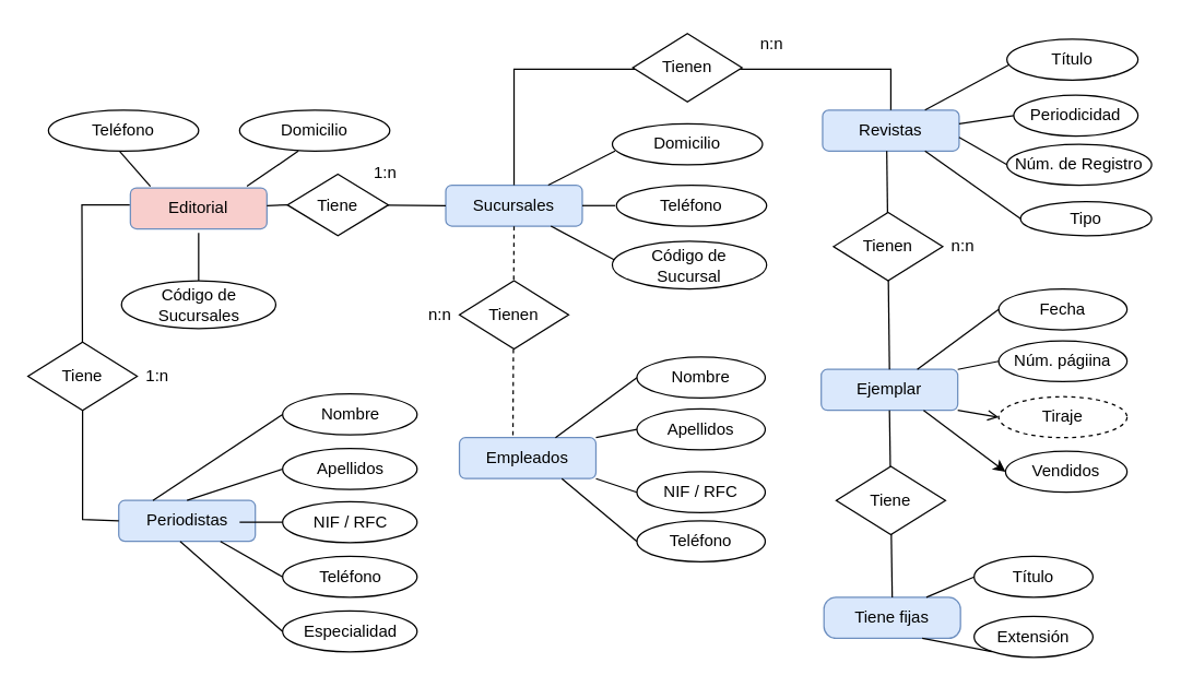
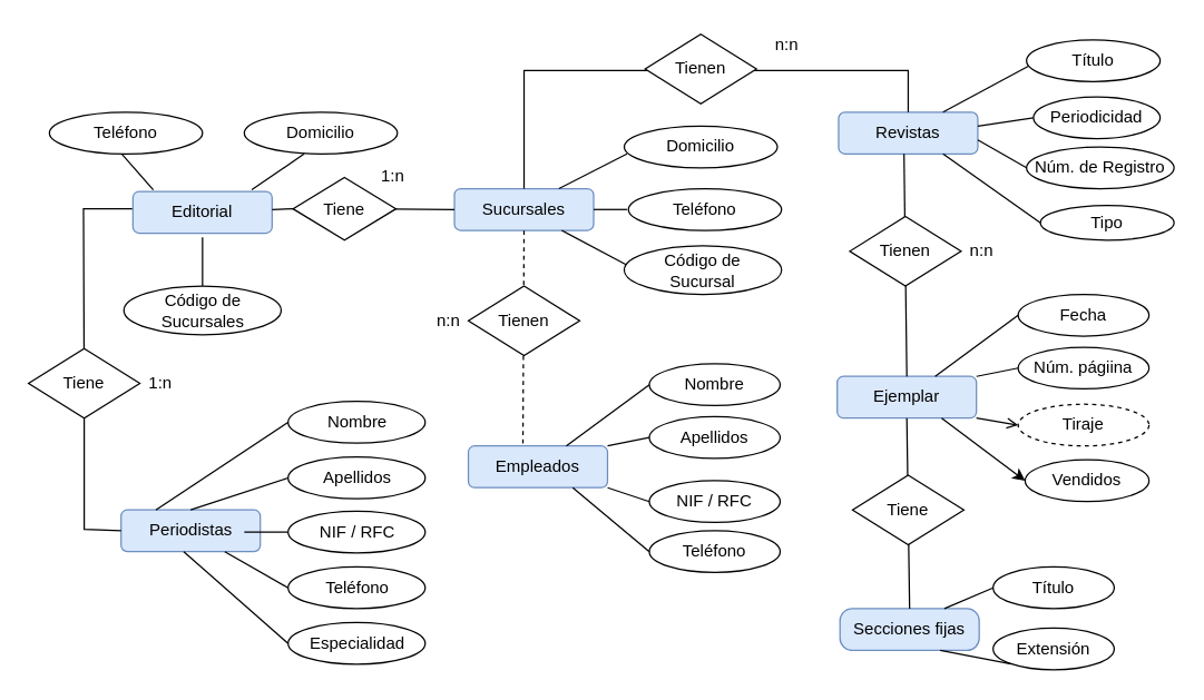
  <mxCell id="0" />
  <mxCell id="1" parent="0" />
  <mxCell id="2" value="Sucursales" style="rounded=1;whiteSpace=wrap;html=1;fillColor=#dae8fc;strokeColor=#6c8ebf;" vertex="1" parent="1"><mxGeometry x="326" y="135" width="100" height="30" as="geometry" /></mxCell>
  <mxCell id="3" value="" style="endArrow=none;html=1;rounded=0;entryX=0;entryY=0.5;entryDx=0;entryDy=0;" edge="1" parent="1" source="51" target="2"><mxGeometry width="50" height="50" relative="1" as="geometry"><mxPoint x="195" y="150" as="sourcePoint" /><mxPoint x="320" y="150" as="targetPoint" /></mxGeometry></mxCell>
  <mxCell id="4" value="" style="endArrow=none;html=1;rounded=0;exitX=0.5;exitY=0;exitDx=0;exitDy=0;" edge="1" parent="1"><mxGeometry width="50" height="50" relative="1" as="geometry"><mxPoint x="145" y="210" as="sourcePoint" /><mxPoint x="145" y="170" as="targetPoint" /></mxGeometry></mxCell>
  <mxCell id="5" style="edgeStyle=none;rounded=0;orthogonalLoop=1;jettySize=auto;html=1;entryX=0.5;entryY=0;entryDx=0;entryDy=0;" edge="1" parent="1"><mxGeometry relative="1" as="geometry"><mxPoint x="145" y="210" as="sourcePoint" /><mxPoint x="145" y="210" as="targetPoint" /></mxGeometry></mxCell>
  <mxCell id="6" value="" style="endArrow=none;html=1;rounded=0;exitX=0;exitY=0;exitDx=0;exitDy=0;entryX=0.25;entryY=1;entryDx=0;entryDy=0;" edge="1" parent="1"><mxGeometry width="50" height="50" relative="1" as="geometry"><mxPoint x="109.645" y="135.858" as="sourcePoint" /><mxPoint x="87" y="110" as="targetPoint" /></mxGeometry></mxCell>
  <mxCell id="7" value="" style="endArrow=none;html=1;rounded=0;entryX=0;entryY=0.5;entryDx=0;entryDy=0;exitX=0.75;exitY=0;exitDx=0;exitDy=0;" edge="1" parent="1" source="2"><mxGeometry width="50" height="50" relative="1" as="geometry"><mxPoint x="411" y="130" as="sourcePoint" /><mxPoint x="450" y="110" as="targetPoint" /></mxGeometry></mxCell>
  <mxCell id="8" value="" style="endArrow=none;html=1;rounded=0;entryX=0;entryY=0.5;entryDx=0;entryDy=0;exitX=0.75;exitY=0;exitDx=0;exitDy=0;" edge="1" parent="1"><mxGeometry width="50" height="50" relative="1" as="geometry"><mxPoint x="426" y="150" as="sourcePoint" /><mxPoint x="450" y="150" as="targetPoint" /></mxGeometry></mxCell>
  <mxCell id="9" value="" style="endArrow=none;html=1;rounded=0;entryX=0;entryY=0.5;entryDx=0;entryDy=0;" edge="1" parent="1"><mxGeometry width="50" height="50" relative="1" as="geometry"><mxPoint x="403" y="165" as="sourcePoint" /><mxPoint x="450" y="190" as="targetPoint" /></mxGeometry></mxCell>
  <mxCell id="10" value="" style="endArrow=none;html=1;rounded=0;entryX=0.5;entryY=1;entryDx=0;entryDy=0;exitX=1;exitY=0;exitDx=0;exitDy=0;" edge="1" parent="1"><mxGeometry width="50" height="50" relative="1" as="geometry"><mxPoint x="180.355" y="135.858" as="sourcePoint" /><mxPoint x="218" y="110" as="targetPoint" /></mxGeometry></mxCell>
- <mxCell id="11" value="Editorial" style="rounded=1;whiteSpace=wrap;html=1;fillColor=#f8cecc;strokeColor=#6c8ebf;" vertex="1" parent="1"><mxGeometry x="95" y="137" width="100" height="30" as="geometry" /></mxCell>
+ <mxCell id="11" value="Editorial" style="rounded=1;whiteSpace=wrap;html=1;fillColor=#dae8fc;strokeColor=#6c8ebf;" vertex="1" parent="1"><mxGeometry x="95" y="137" width="100" height="30" as="geometry" /></mxCell>
  <mxCell id="12" value="Teléfono" style="ellipse;whiteSpace=wrap;html=1;" vertex="1" parent="1"><mxGeometry x="35" y="80" width="110" height="30" as="geometry" /></mxCell>
  <mxCell id="13" value="Domicilio" style="ellipse;whiteSpace=wrap;html=1;" vertex="1" parent="1"><mxGeometry x="175" y="80" width="110" height="30" as="geometry" /></mxCell>
  <mxCell id="14" value="Código de Sucursales" style="ellipse;whiteSpace=wrap;html=1;" vertex="1" parent="1"><mxGeometry x="88.5" y="205" width="113" height="35" as="geometry" /></mxCell>
  <mxCell id="15" value="Domicilio" style="ellipse;whiteSpace=wrap;html=1;" vertex="1" parent="1"><mxGeometry x="448" y="90" width="110" height="30" as="geometry" /></mxCell>
  <mxCell id="16" value="Teléfono" style="ellipse;whiteSpace=wrap;html=1;" vertex="1" parent="1"><mxGeometry x="451" y="135" width="110" height="30" as="geometry" /></mxCell>
  <mxCell id="17" value="Código de &lt;br&gt;Sucursal" style="ellipse;whiteSpace=wrap;html=1;" vertex="1" parent="1"><mxGeometry x="448" y="176" width="113" height="35" as="geometry" /></mxCell>
  <mxCell id="18" value="Revistas" style="rounded=1;whiteSpace=wrap;html=1;fillColor=#dae8fc;strokeColor=#6c8ebf;" vertex="1" parent="1"><mxGeometry x="602" y="80" width="100" height="30" as="geometry" /></mxCell>
  <mxCell id="19" value="" style="endArrow=none;html=1;rounded=0;exitX=0.75;exitY=0;exitDx=0;exitDy=0;entryX=0;entryY=0.5;entryDx=0;entryDy=0;" edge="1" parent="1" source="18"><mxGeometry width="50" height="50" relative="1" as="geometry"><mxPoint x="692" y="90" as="sourcePoint" /><mxPoint x="742" y="45" as="targetPoint" /></mxGeometry></mxCell>
  <mxCell id="20" value="" style="endArrow=none;html=1;rounded=0;exitX=0.75;exitY=1;exitDx=0;exitDy=0;entryX=0;entryY=0.5;entryDx=0;entryDy=0;" edge="1" parent="1" source="18" target="24"><mxGeometry width="50" height="50" relative="1" as="geometry"><mxPoint x="652" y="150" as="sourcePoint" /><mxPoint x="744" y="157.5" as="targetPoint" /></mxGeometry></mxCell>
  <mxCell id="21" value="Título" style="ellipse;whiteSpace=wrap;html=1;" vertex="1" parent="1"><mxGeometry x="737" y="28" width="96" height="30" as="geometry" /></mxCell>
  <mxCell id="22" value="Núm. de Registro" style="ellipse;whiteSpace=wrap;html=1;" vertex="1" parent="1"><mxGeometry x="737" y="105" width="106" height="30" as="geometry" /></mxCell>
  <mxCell id="23" value="Periodicidad" style="ellipse;whiteSpace=wrap;html=1;" vertex="1" parent="1"><mxGeometry x="742" y="69" width="91" height="30" as="geometry" /></mxCell>
  <mxCell id="24" value="Tipo" style="ellipse;whiteSpace=wrap;html=1;" vertex="1" parent="1"><mxGeometry x="747" y="147" width="96" height="25" as="geometry" /></mxCell>
  <mxCell id="25" value="" style="endArrow=none;html=1;rounded=0;entryX=0;entryY=0.5;entryDx=0;entryDy=0;" edge="1" parent="1" target="23"><mxGeometry width="50" height="50" relative="1" as="geometry"><mxPoint x="702" y="90" as="sourcePoint" /><mxPoint x="732" y="90" as="targetPoint" /></mxGeometry></mxCell>
  <mxCell id="26" value="" style="endArrow=none;html=1;rounded=0;entryX=0;entryY=0.5;entryDx=0;entryDy=0;" edge="1" parent="1" target="22"><mxGeometry width="50" height="50" relative="1" as="geometry"><mxPoint x="702" y="100" as="sourcePoint" /><mxPoint x="742" y="119" as="targetPoint" /></mxGeometry></mxCell>
  <mxCell id="27" value="Nombre" style="ellipse;whiteSpace=wrap;html=1;" vertex="1" parent="1"><mxGeometry x="206.5" y="288" width="98.5" height="30" as="geometry" /></mxCell>
  <mxCell id="28" value="Apellidos" style="ellipse;whiteSpace=wrap;html=1;" vertex="1" parent="1"><mxGeometry x="206.5" y="328" width="98.5" height="30" as="geometry" /></mxCell>
  <mxCell id="29" value="NIF / RFC" style="ellipse;whiteSpace=wrap;html=1;" vertex="1" parent="1"><mxGeometry x="206.5" y="367" width="98.5" height="30" as="geometry" /></mxCell>
  <mxCell id="30" value="Teléfono" style="ellipse;whiteSpace=wrap;html=1;" vertex="1" parent="1"><mxGeometry x="206.5" y="407" width="98.5" height="30" as="geometry" /></mxCell>
  <mxCell id="31" value="Especialidad" style="ellipse;whiteSpace=wrap;html=1;" vertex="1" parent="1"><mxGeometry x="206.5" y="447" width="98.5" height="30" as="geometry" /></mxCell>
  <mxCell id="32" value="Nombre" style="ellipse;whiteSpace=wrap;html=1;" vertex="1" parent="1"><mxGeometry x="466" y="261" width="94" height="30" as="geometry" /></mxCell>
  <mxCell id="33" value="Apellidos" style="ellipse;whiteSpace=wrap;html=1;" vertex="1" parent="1"><mxGeometry x="466" y="299" width="94" height="30" as="geometry" /></mxCell>
  <mxCell id="34" value="NIF / RFC" style="ellipse;whiteSpace=wrap;html=1;" vertex="1" parent="1"><mxGeometry x="466" y="345" width="94" height="30" as="geometry" /></mxCell>
  <mxCell id="35" value="Teléfono" style="ellipse;whiteSpace=wrap;html=1;" vertex="1" parent="1"><mxGeometry x="466" y="381" width="94" height="30" as="geometry" /></mxCell>
  <mxCell id="36" value="Empleados" style="rounded=1;whiteSpace=wrap;html=1;fillColor=#dae8fc;strokeColor=#6c8ebf;" vertex="1" parent="1"><mxGeometry x="336" y="320" width="100" height="30" as="geometry" /></mxCell>
  <mxCell id="37" value="Periodistas" style="rounded=1;whiteSpace=wrap;html=1;fillColor=#dae8fc;strokeColor=#6c8ebf;" vertex="1" parent="1"><mxGeometry x="86.5" y="366" width="100" height="30" as="geometry" /></mxCell>
- <mxCell id="38" value="Tiene fijas" style="rounded=1;whiteSpace=wrap;html=1;fillColor=#dae8fc;strokeColor=#6c8ebf;arcSize=29;" vertex="1" parent="1"><mxGeometry x="603" y="437" width="100" height="30" as="geometry" /></mxCell>
+ <mxCell id="38" value="Secciones fijas" style="rounded=1;whiteSpace=wrap;html=1;fillColor=#dae8fc;strokeColor=#6c8ebf;arcSize=29;" vertex="1" parent="1"><mxGeometry x="603" y="437" width="100" height="30" as="geometry" /></mxCell>
  <mxCell id="39" value="Título" style="ellipse;whiteSpace=wrap;html=1;" vertex="1" parent="1"><mxGeometry x="713" y="407" width="87" height="30" as="geometry" /></mxCell>
  <mxCell id="40" value="Extensión" style="ellipse;whiteSpace=wrap;html=1;" vertex="1" parent="1"><mxGeometry x="713" y="451" width="87" height="30" as="geometry" /></mxCell>
  <mxCell id="41" value="" style="endArrow=none;html=1;rounded=0;entryX=0;entryY=0.5;entryDx=0;entryDy=0;exitX=0.25;exitY=0;exitDx=0;exitDy=0;" edge="1" parent="1" source="37" target="27"><mxGeometry width="50" height="50" relative="1" as="geometry"><mxPoint x="131" y="367" as="sourcePoint" /><mxPoint x="181" y="317" as="targetPoint" /></mxGeometry></mxCell>
  <mxCell id="42" value="" style="endArrow=none;html=1;rounded=0;entryX=0;entryY=0.5;entryDx=0;entryDy=0;exitX=0.5;exitY=0;exitDx=0;exitDy=0;" edge="1" parent="1" source="37" target="28"><mxGeometry width="50" height="50" relative="1" as="geometry"><mxPoint x="122" y="376" as="sourcePoint" /><mxPoint x="227" y="312" as="targetPoint" /></mxGeometry></mxCell>
  <mxCell id="43" value="" style="endArrow=none;html=1;rounded=0;entryX=0;entryY=0.5;entryDx=0;entryDy=0;" edge="1" parent="1" target="29"><mxGeometry width="50" height="50" relative="1" as="geometry"><mxPoint x="175" y="382" as="sourcePoint" /><mxPoint x="217" y="352" as="targetPoint" /></mxGeometry></mxCell>
  <mxCell id="44" value="" style="endArrow=none;html=1;rounded=0;exitX=0;exitY=0.5;exitDx=0;exitDy=0;" edge="1" parent="1" source="30"><mxGeometry width="50" height="50" relative="1" as="geometry"><mxPoint x="111" y="446" as="sourcePoint" /><mxPoint x="161" y="396" as="targetPoint" /></mxGeometry></mxCell>
  <mxCell id="45" value="" style="endArrow=none;html=1;rounded=0;exitX=0;exitY=0.5;exitDx=0;exitDy=0;" edge="1" parent="1" source="31"><mxGeometry width="50" height="50" relative="1" as="geometry"><mxPoint x="187.5" y="422" as="sourcePoint" /><mxPoint x="131.5" y="396" as="targetPoint" /></mxGeometry></mxCell>
  <mxCell id="46" value="" style="endArrow=none;html=1;rounded=0;entryX=0;entryY=0.5;entryDx=0;entryDy=0;" edge="1" parent="1" source="36" target="32"><mxGeometry width="50" height="50" relative="1" as="geometry"><mxPoint x="416" y="336" as="sourcePoint" /><mxPoint x="466" y="286" as="targetPoint" /></mxGeometry></mxCell>
  <mxCell id="47" value="" style="endArrow=none;html=1;rounded=0;exitX=0.75;exitY=1;exitDx=0;exitDy=0;entryX=0;entryY=0.5;entryDx=0;entryDy=0;" edge="1" parent="1" source="36" target="35"><mxGeometry width="50" height="50" relative="1" as="geometry"><mxPoint x="371" y="350" as="sourcePoint" /><mxPoint x="460" y="392" as="targetPoint" /></mxGeometry></mxCell>
  <mxCell id="48" value="" style="endArrow=none;html=1;rounded=0;exitX=1;exitY=1;exitDx=0;exitDy=0;entryX=0;entryY=0.5;entryDx=0;entryDy=0;" edge="1" parent="1" source="36" target="34"><mxGeometry width="50" height="50" relative="1" as="geometry"><mxPoint x="386" y="350" as="sourcePoint" /><mxPoint x="486" y="392" as="targetPoint" /></mxGeometry></mxCell>
  <mxCell id="49" value="" style="endArrow=none;html=1;rounded=0;exitX=1;exitY=0;exitDx=0;exitDy=0;entryX=0;entryY=0.5;entryDx=0;entryDy=0;" edge="1" parent="1" source="36" target="33"><mxGeometry width="50" height="50" relative="1" as="geometry"><mxPoint x="436" y="314" as="sourcePoint" /><mxPoint x="470" y="316" as="targetPoint" /></mxGeometry></mxCell>
  <mxCell id="50" value="" style="endArrow=none;html=1;rounded=0;entryX=0;entryY=0.5;entryDx=0;entryDy=0;" edge="1" parent="1" target="51"><mxGeometry width="50" height="50" relative="1" as="geometry"><mxPoint x="195" y="150" as="sourcePoint" /><mxPoint x="302" y="150" as="targetPoint" /></mxGeometry></mxCell>
  <mxCell id="51" value="Tiene" style="rhombus;whiteSpace=wrap;html=1;" vertex="1" parent="1"><mxGeometry x="210" y="127" width="74" height="45" as="geometry" /></mxCell>
  <mxCell id="52" value="" style="endArrow=none;html=1;rounded=0;entryX=0.5;entryY=1;entryDx=0;entryDy=0;exitX=0.392;exitY=-0.06;exitDx=0;exitDy=0;exitPerimeter=0;dashed=1;" edge="1" parent="1" source="36" target="2"><mxGeometry width="50" height="50" relative="1" as="geometry"><mxPoint x="350" y="235" as="sourcePoint" /><mxPoint x="400" y="185" as="targetPoint" /></mxGeometry></mxCell>
  <mxCell id="53" value="Tienen" style="rhombus;whiteSpace=wrap;html=1;" vertex="1" parent="1"><mxGeometry x="336" y="205" width="80" height="50" as="geometry" /></mxCell>
  <mxCell id="54" value="Fecha" style="ellipse;whiteSpace=wrap;html=1;" vertex="1" parent="1"><mxGeometry x="731" y="211" width="94" height="30" as="geometry" /></mxCell>
  <mxCell id="55" value="Núm. págiina" style="ellipse;whiteSpace=wrap;html=1;" vertex="1" parent="1"><mxGeometry x="731" y="249" width="94" height="30" as="geometry" /></mxCell>
  <mxCell id="56" value="Tiraje" style="ellipse;whiteSpace=wrap;html=1;dashed=1;" vertex="1" parent="1"><mxGeometry x="731" y="290" width="94" height="30" as="geometry" /></mxCell>
  <mxCell id="57" value="Vendidos" style="ellipse;whiteSpace=wrap;html=1;" vertex="1" parent="1"><mxGeometry x="736" y="330" width="89" height="30" as="geometry" /></mxCell>
  <mxCell id="58" value="Ejemplar" style="rounded=1;whiteSpace=wrap;html=1;fillColor=#dae8fc;strokeColor=#6c8ebf;" vertex="1" parent="1"><mxGeometry x="601" y="270" width="100" height="30" as="geometry" /></mxCell>
  <mxCell id="59" value="" style="endArrow=none;html=1;rounded=0;entryX=0;entryY=0.5;entryDx=0;entryDy=0;" edge="1" parent="1" source="58" target="54"><mxGeometry width="50" height="50" relative="1" as="geometry"><mxPoint x="681" y="286" as="sourcePoint" /><mxPoint x="731" y="236" as="targetPoint" /></mxGeometry></mxCell>
  <mxCell id="60" value="" style="endArrow=classic;html=1;rounded=0;exitX=0.75;exitY=1;exitDx=0;exitDy=0;entryX=0;entryY=0.5;entryDx=0;entryDy=0;" edge="1" parent="1" source="58" target="57"><mxGeometry width="50" height="50" relative="1" as="geometry"><mxPoint x="636" y="300" as="sourcePoint" /><mxPoint x="725" y="342" as="targetPoint" /></mxGeometry></mxCell>
  <mxCell id="61" value="" style="endArrow=open;html=1;rounded=0;exitX=1;exitY=1;exitDx=0;exitDy=0;entryX=0;entryY=0.5;entryDx=0;entryDy=0;" edge="1" parent="1" source="58" target="56"><mxGeometry width="50" height="50" relative="1" as="geometry"><mxPoint x="651" y="300" as="sourcePoint" /><mxPoint x="751" y="342" as="targetPoint" /></mxGeometry></mxCell>
  <mxCell id="62" value="" style="endArrow=none;html=1;rounded=0;exitX=1;exitY=0;exitDx=0;exitDy=0;entryX=0;entryY=0.5;entryDx=0;entryDy=0;" edge="1" parent="1" source="58" target="55"><mxGeometry width="50" height="50" relative="1" as="geometry"><mxPoint x="701" y="264" as="sourcePoint" /><mxPoint x="735" y="266" as="targetPoint" /></mxGeometry></mxCell>
  <mxCell id="63" value="cv" style="endArrow=none;html=1;rounded=0;exitX=0.5;exitY=0;exitDx=0;exitDy=0;" edge="1" parent="1" source="58"><mxGeometry width="50" height="50" relative="1" as="geometry"><mxPoint x="599" y="160" as="sourcePoint" /><mxPoint x="649" y="110" as="targetPoint" /></mxGeometry></mxCell>
  <mxCell id="64" value="Tienen" style="rhombus;whiteSpace=wrap;html=1;" vertex="1" parent="1"><mxGeometry x="610" y="155" width="80" height="50" as="geometry" /></mxCell>
  <mxCell id="65" value="" style="endArrow=none;html=1;rounded=0;entryX=0.5;entryY=1;entryDx=0;entryDy=0;exitX=0.5;exitY=0;exitDx=0;exitDy=0;" edge="1" parent="1" source="38" target="58"><mxGeometry width="50" height="50" relative="1" as="geometry"><mxPoint x="650" y="430" as="sourcePoint" /><mxPoint x="660" y="308" as="targetPoint" /></mxGeometry></mxCell>
  <mxCell id="66" value="Tiene" style="rhombus;whiteSpace=wrap;html=1;" vertex="1" parent="1"><mxGeometry x="612" y="341" width="80" height="50" as="geometry" /></mxCell>
  <mxCell id="67" value="" style="endArrow=none;html=1;rounded=0;entryX=0;entryY=0.5;entryDx=0;entryDy=0;exitX=0.75;exitY=0;exitDx=0;exitDy=0;" edge="1" parent="1" source="38" target="39"><mxGeometry width="50" height="50" relative="1" as="geometry"><mxPoint x="670" y="437" as="sourcePoint" /><mxPoint x="720" y="387" as="targetPoint" /></mxGeometry></mxCell>
  <mxCell id="68" value="" style="endArrow=none;html=1;rounded=0;exitX=0;exitY=1;exitDx=0;exitDy=0;" edge="1" parent="1" source="40"><mxGeometry width="50" height="50" relative="1" as="geometry"><mxPoint x="625" y="517" as="sourcePoint" /><mxPoint x="675" y="467" as="targetPoint" /></mxGeometry></mxCell>
  <mxCell id="69" value="" style="endArrow=none;html=1;rounded=0;entryX=0.5;entryY=0;entryDx=0;entryDy=0;exitX=0.5;exitY=0;exitDx=0;exitDy=0;" edge="1" parent="1" source="2" target="18"><mxGeometry width="50" height="50" relative="1" as="geometry"><mxPoint x="366" y="135" as="sourcePoint" /><mxPoint x="416" y="85" as="targetPoint" /><Array as="points"><mxPoint x="376" y="50" /><mxPoint x="440" y="50" /><mxPoint x="550" y="50" /><mxPoint x="580" y="50" /><mxPoint x="652" y="50" /></Array></mxGeometry></mxCell>
  <mxCell id="70" value="" style="endArrow=none;html=1;rounded=0;entryX=0;entryY=0.5;entryDx=0;entryDy=0;exitX=0;exitY=0.5;exitDx=0;exitDy=0;" edge="1" parent="1" source="37"><mxGeometry width="50" height="50" relative="1" as="geometry"><mxPoint x="80" y="380" as="sourcePoint" /><mxPoint x="94.5" y="149.5" as="targetPoint" /><Array as="points"><mxPoint x="60" y="380" /><mxPoint x="60" y="280" /><mxPoint x="59.5" y="149.5" /></Array></mxGeometry></mxCell>
  <mxCell id="71" value="Tiene" style="rhombus;whiteSpace=wrap;html=1;" vertex="1" parent="1"><mxGeometry x="20" y="250" width="80" height="50" as="geometry" /></mxCell>
  <mxCell id="72" value="Tienen" style="rhombus;whiteSpace=wrap;html=1;" vertex="1" parent="1"><mxGeometry x="463" y="24" width="80" height="50" as="geometry" /></mxCell>
  <mxCell id="73" value="1:n" style="text;html=1;strokeColor=none;fillColor=none;align=center;verticalAlign=middle;whiteSpace=wrap;rounded=0;" vertex="1" parent="1"><mxGeometry x="260" y="114" width="44" height="23" as="geometry" /></mxCell>
  <mxCell id="74" value="n:n" style="text;html=1;strokeColor=none;fillColor=none;align=center;verticalAlign=middle;whiteSpace=wrap;rounded=0;" vertex="1" parent="1"><mxGeometry x="543" y="20" width="44" height="23" as="geometry" /></mxCell>
  <mxCell id="75" value="n:n" style="text;html=1;strokeColor=none;fillColor=none;align=center;verticalAlign=middle;whiteSpace=wrap;rounded=0;" vertex="1" parent="1"><mxGeometry x="683" y="168.5" width="44" height="23" as="geometry" /></mxCell>
  <mxCell id="76" value="1:n" style="text;html=1;strokeColor=none;fillColor=none;align=center;verticalAlign=middle;whiteSpace=wrap;rounded=0;" vertex="1" parent="1"><mxGeometry x="92.5" y="263" width="44" height="23" as="geometry" /></mxCell>
  <mxCell id="77" value="n:n" style="text;html=1;strokeColor=none;fillColor=none;align=center;verticalAlign=middle;whiteSpace=wrap;rounded=0;" vertex="1" parent="1"><mxGeometry x="300" y="218" width="44" height="23" as="geometry" /></mxCell>
